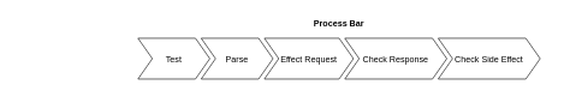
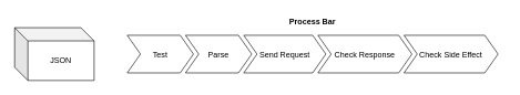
  <mxCell id="0" />
  <mxCell id="1" parent="0" />
+ <mxCell id="2" value="JSON" style="shape=cube;whiteSpace=wrap;html=1;boundedLbl=1;backgroundOutline=1;darkOpacity=0.05;darkOpacity2=0.1;" vertex="1" parent="1"><mxGeometry x="20" y="41.5" width="120" height="80" as="geometry" /></mxCell>
  <mxCell id="3" value="Process Bar" style="swimlane;childLayout=stackLayout;horizontal=1;fillColor=none;horizontalStack=1;resizeParent=1;resizeParentMax=0;resizeLast=0;collapsible=0;strokeColor=none;stackBorder=10;stackSpacing=-12;resizable=1;align=center;points=[];fontColor=#000000;" vertex="1" parent="1"><mxGeometry x="180" y="20" width="580" height="100" as="geometry" /></mxCell>
  <mxCell id="4" value="Test" style="shape=step;perimeter=stepPerimeter;fixedSize=1;points=[];" vertex="1" parent="3"><mxGeometry x="10" y="33" width="100" height="57" as="geometry" /></mxCell>
  <mxCell id="5" value="Parse" style="shape=step;perimeter=stepPerimeter;fixedSize=1;points=[];" vertex="1" parent="3"><mxGeometry x="98" y="33" width="100" height="57" as="geometry" /></mxCell>
- <mxCell id="6" value="Effect Request" style="shape=step;perimeter=stepPerimeter;fixedSize=1;points=[];" vertex="1" parent="3"><mxGeometry x="186" y="33" width="124" height="57" as="geometry" /></mxCell>
+ <mxCell id="6" value="Send Request" style="shape=step;perimeter=stepPerimeter;fixedSize=1;points=[];" vertex="1" parent="3"><mxGeometry x="186" y="33" width="124" height="57" as="geometry" /></mxCell>
  <mxCell id="7" value="Check Response" style="shape=step;perimeter=stepPerimeter;fixedSize=1;points=[];" vertex="1" parent="3"><mxGeometry x="298" y="33" width="142" height="57" as="geometry" /></mxCell>
  <mxCell id="8" value="Check Side Effect" style="shape=step;perimeter=stepPerimeter;fixedSize=1;points=[];" vertex="1" parent="3"><mxGeometry x="428" y="33" width="142" height="57" as="geometry" /></mxCell>
